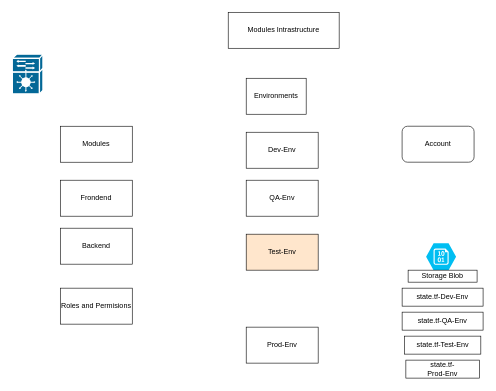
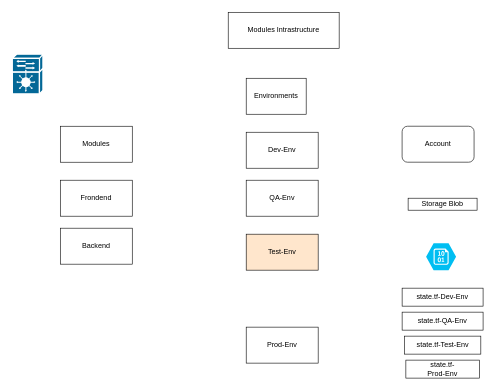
  <mxCell id="0" />
  <mxCell id="1" parent="0" />
  <mxCell id="2" value="" style="shape=mxgraph.cisco.controllers_and_modules.service_module;html=1;dashed=0;fillColor=#036897;strokeColor=#ffffff;strokeWidth=2;verticalLabelPosition=bottom;verticalAlign=top" vertex="1" parent="1"><mxGeometry x="20" y="90" width="51" height="66" as="geometry" /></mxCell>
  <mxCell id="3" value="Modules&lt;br&gt;" style="rounded=0;whiteSpace=wrap;html=1;" vertex="1" parent="1"><mxGeometry x="100" y="210" width="120" height="60" as="geometry" /></mxCell>
  <mxCell id="4" value="Dev-Env&lt;br&gt;" style="rounded=0;whiteSpace=wrap;html=1;" vertex="1" parent="1"><mxGeometry x="410" y="220" width="120" height="60" as="geometry" /></mxCell>
  <mxCell id="5" value="QA-Env" style="rounded=0;whiteSpace=wrap;html=1;" vertex="1" parent="1"><mxGeometry x="410" y="300" width="120" height="60" as="geometry" /></mxCell>
  <mxCell id="6" value="Test-Env" style="rounded=0;whiteSpace=wrap;html=1;fillColor=#ffe6cc;" vertex="1" parent="1"><mxGeometry x="410" y="390" width="120" height="60" as="geometry" /></mxCell>
  <mxCell id="7" value="Prod-Env" style="rounded=0;whiteSpace=wrap;html=1;" vertex="1" parent="1"><mxGeometry x="410" y="545" width="120" height="60" as="geometry" /></mxCell>
  <mxCell id="8" value="Frondend" style="rounded=0;whiteSpace=wrap;html=1;" vertex="1" parent="1"><mxGeometry x="100" y="300" width="120" height="60" as="geometry" /></mxCell>
  <mxCell id="9" value="Backend" style="rounded=0;whiteSpace=wrap;html=1;" vertex="1" parent="1"><mxGeometry x="100" y="380" width="120" height="60" as="geometry" /></mxCell>
- <mxCell id="10" value="Roles and Permisions" style="rounded=0;whiteSpace=wrap;html=1;" vertex="1" parent="1"><mxGeometry x="100" y="480" width="120" height="60" as="geometry" /></mxCell>
  <mxCell id="11" value="Environments" style="rounded=0;whiteSpace=wrap;html=1;" vertex="1" parent="1"><mxGeometry x="410" y="130" width="100" height="60" as="geometry" /></mxCell>
  <mxCell id="12" value="Account" style="rounded=1;whiteSpace=wrap;html=1;" vertex="1" parent="1"><mxGeometry x="670" y="210" width="120" height="60" as="geometry" /></mxCell>
  <mxCell id="13" value="Modules Intrastructure" style="rounded=0;whiteSpace=wrap;html=1;" vertex="1" parent="1"><mxGeometry x="380" y="20" width="185" height="60" as="geometry" /></mxCell>
  <mxCell id="14" value="" style="verticalLabelPosition=bottom;html=1;verticalAlign=top;align=center;strokeColor=none;fillColor=#00BEF2;shape=mxgraph.azure.storage_blob;" vertex="1" parent="1"><mxGeometry x="710" y="405" width="50" height="45" as="geometry" /></mxCell>
- <mxCell id="15" value="Storage Blob&lt;br&gt;" style="rounded=0;whiteSpace=wrap;html=1;" vertex="1" parent="1"><mxGeometry x="680" y="450" width="115" height="20" as="geometry" /></mxCell>
+ <mxCell id="15" value="Storage Blob&lt;br&gt;" style="rounded=0;whiteSpace=wrap;html=1;" vertex="1" parent="1"><mxGeometry x="680" y="330" width="115" height="20" as="geometry" /></mxCell>
  <mxCell id="16" value="state.tf-Dev-Env" style="rounded=0;whiteSpace=wrap;html=1;" vertex="1" parent="1"><mxGeometry x="670" y="480" width="135" height="30" as="geometry" /></mxCell>
  <mxCell id="17" value="state.tf-QA-Env" style="rounded=0;whiteSpace=wrap;html=1;" vertex="1" parent="1"><mxGeometry x="670" y="520" width="135" height="30" as="geometry" /></mxCell>
  <mxCell id="18" value="state.tf-Test-Env&lt;br&gt;" style="rounded=0;whiteSpace=wrap;html=1;" vertex="1" parent="1"><mxGeometry x="673.75" y="560" width="127.5" height="30" as="geometry" /></mxCell>
  <mxCell id="19" value="state.tf-&lt;br&gt;Prod-Env" style="rounded=0;whiteSpace=wrap;html=1;" vertex="1" parent="1"><mxGeometry x="676.25" y="600" width="122.5" height="30" as="geometry" /></mxCell>
